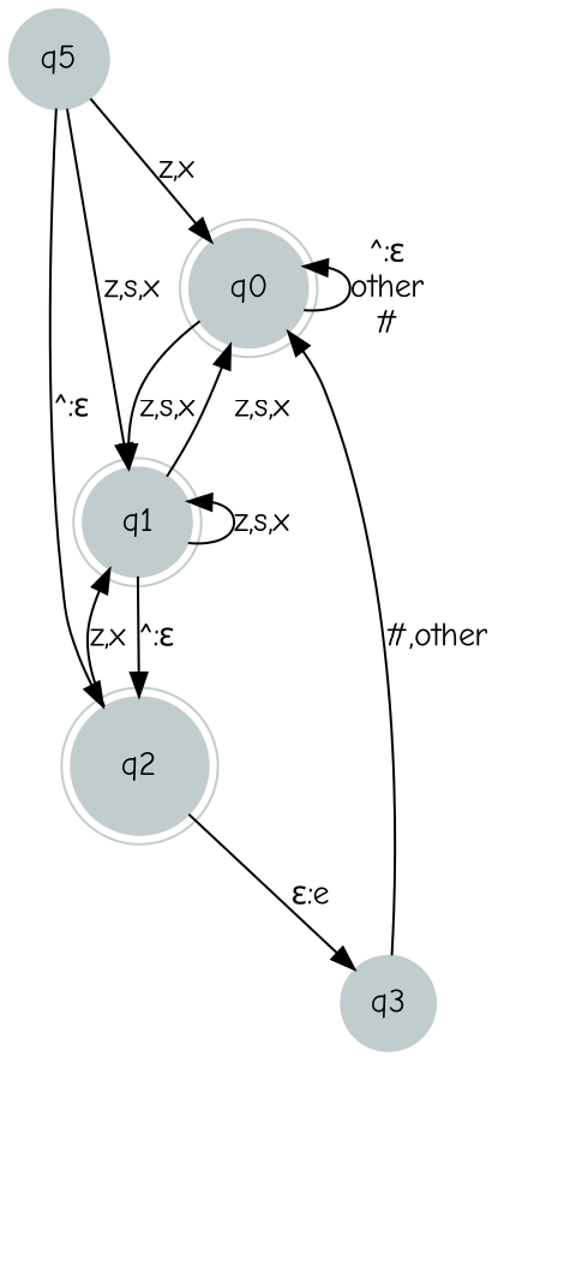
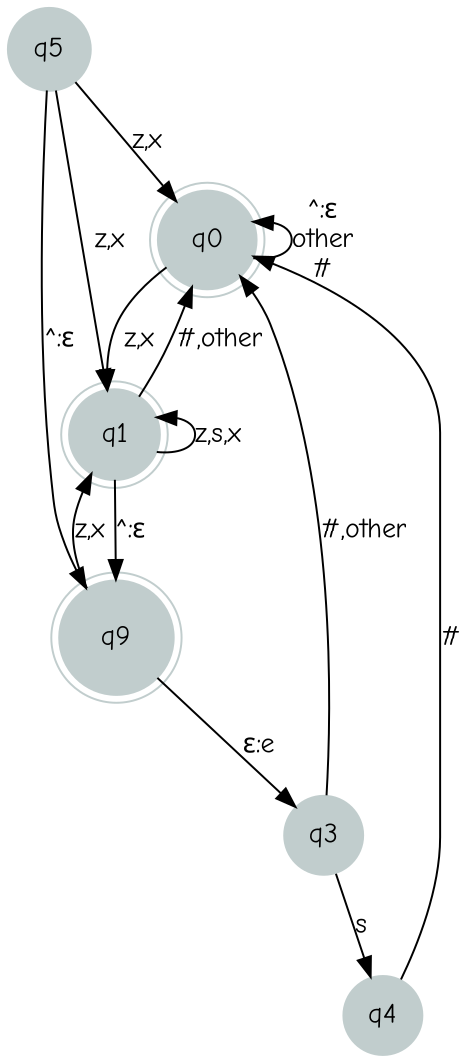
  digraph {
    fontname="Comic Neue"
    rankdir=TB
    node [color=azure3 fontname="Comic Neue" shape=doublecircle style=filled]
    edge [fontname="Comic Neue"]
    q0
    q1
-   q2
+   q2 [label=q9]
    q3 [shape=circle]
+   q4 [shape=circle]
    q5 [shape=circle]
    q0 -> q0 [dir=back label="^:&epsilon;\nother\n#"]
-   q0 -> q1 [label="z,s,x"]
-   q1 -> q0 [label="z,s,x"]
+   q0 -> q1 [label="z,x"]
+   q1 -> q0 [label="#,other"]
    q1 -> q1 [dir=back label="z,s,x"]
    q1 -> q2 [label="^:&epsilon;"]
    q2 -> q1 [label="z,x"]
    q2 -> q3 [label="&epsilon;:e"]
    q3 -> q0 [label="#,other"]
+   q3 -> q4 [label=s]
+   q4 -> q0 [label="#"]
    q5 -> q0 [label="z,x"]
-   q5 -> q1 [label="z,s,x"]
+   q5 -> q1 [label="z,x"]
    q5 -> q2 [label="^:&epsilon;"]
  }
